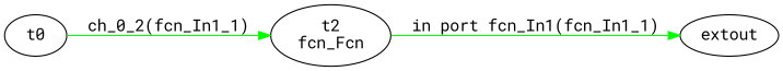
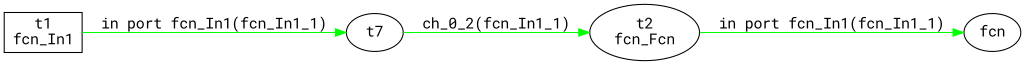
  digraph {
    fontname="Roboto Mono"
    rankdir=LR
    node [fontname="Roboto Mono"]
    edge [color=green fontname="Roboto Mono"]
    n1 [label="t2\nfcn_Fcn"]
-   n2 [label=extout]
-   t0
+   n2 [label=fcn]
+   t0 [label=t7]
+   n4 [label="t1\nfcn_In1" shape=box]
    n1 -> n2 [label="in port fcn_In1(fcn_In1_1)"]
    t0 -> n1 [label="ch_0_2(fcn_In1_1)"]
+   n4 -> t0 [label="in port fcn_In1(fcn_In1_1)"]
  }
